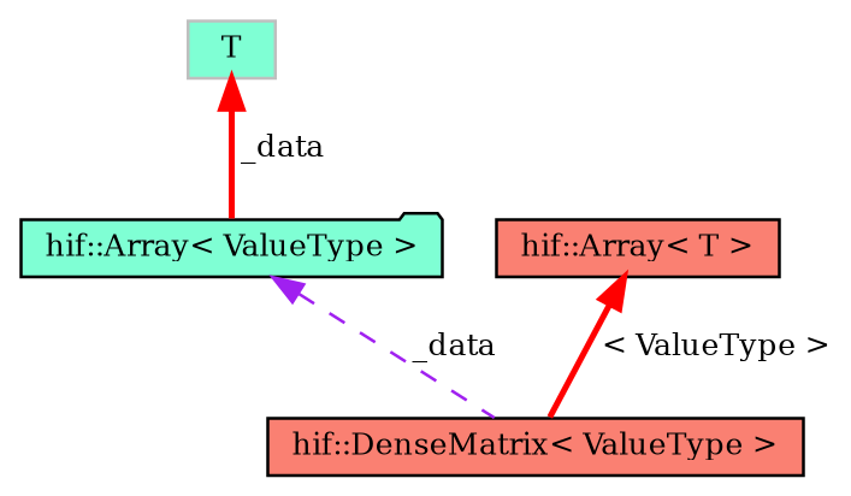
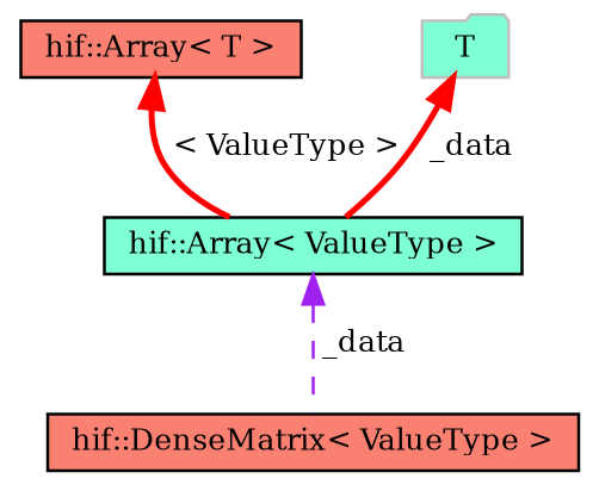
  digraph {
    fontname="DejaVu Serif"
    node [color=black fillcolor=salmon fontname="DejaVu Serif" fontsize=10 shape=box style=filled]
    edge [color=red dir=back fontname="DejaVu Serif" fontsize=10 labelfontname=Helvetica labelfontsize=10 style=bold]
    n1 [fontcolor=black height=0.2 label="hif::DenseMatrix\< ValueType \>" width=0.4]
-   n2 [fillcolor=aquamarine height=0.2 label="hif::Array\< ValueType \>" shape=folder width=0.4]
+   n2 [fillcolor=aquamarine height=0.2 label="hif::Array\< ValueType \>" width=0.4]
    n3 [height=0.2 label="hif::Array\< T \>" width=0.4]
-   n4 [color=grey75 fillcolor=aquamarine height=0.2 label=T width=0.4]
+   n4 [color=grey75 fillcolor=aquamarine height=0.2 label=T shape=folder width=0.4]
    n2 -> n1 [color=purple label=" _data" style=dashed]
-   n3 -> n1 [label=" \< ValueType \>"]
+   n3 -> n2 [label=" \< ValueType \>"]
    n4 -> n2 [label=" _data"]
  }
